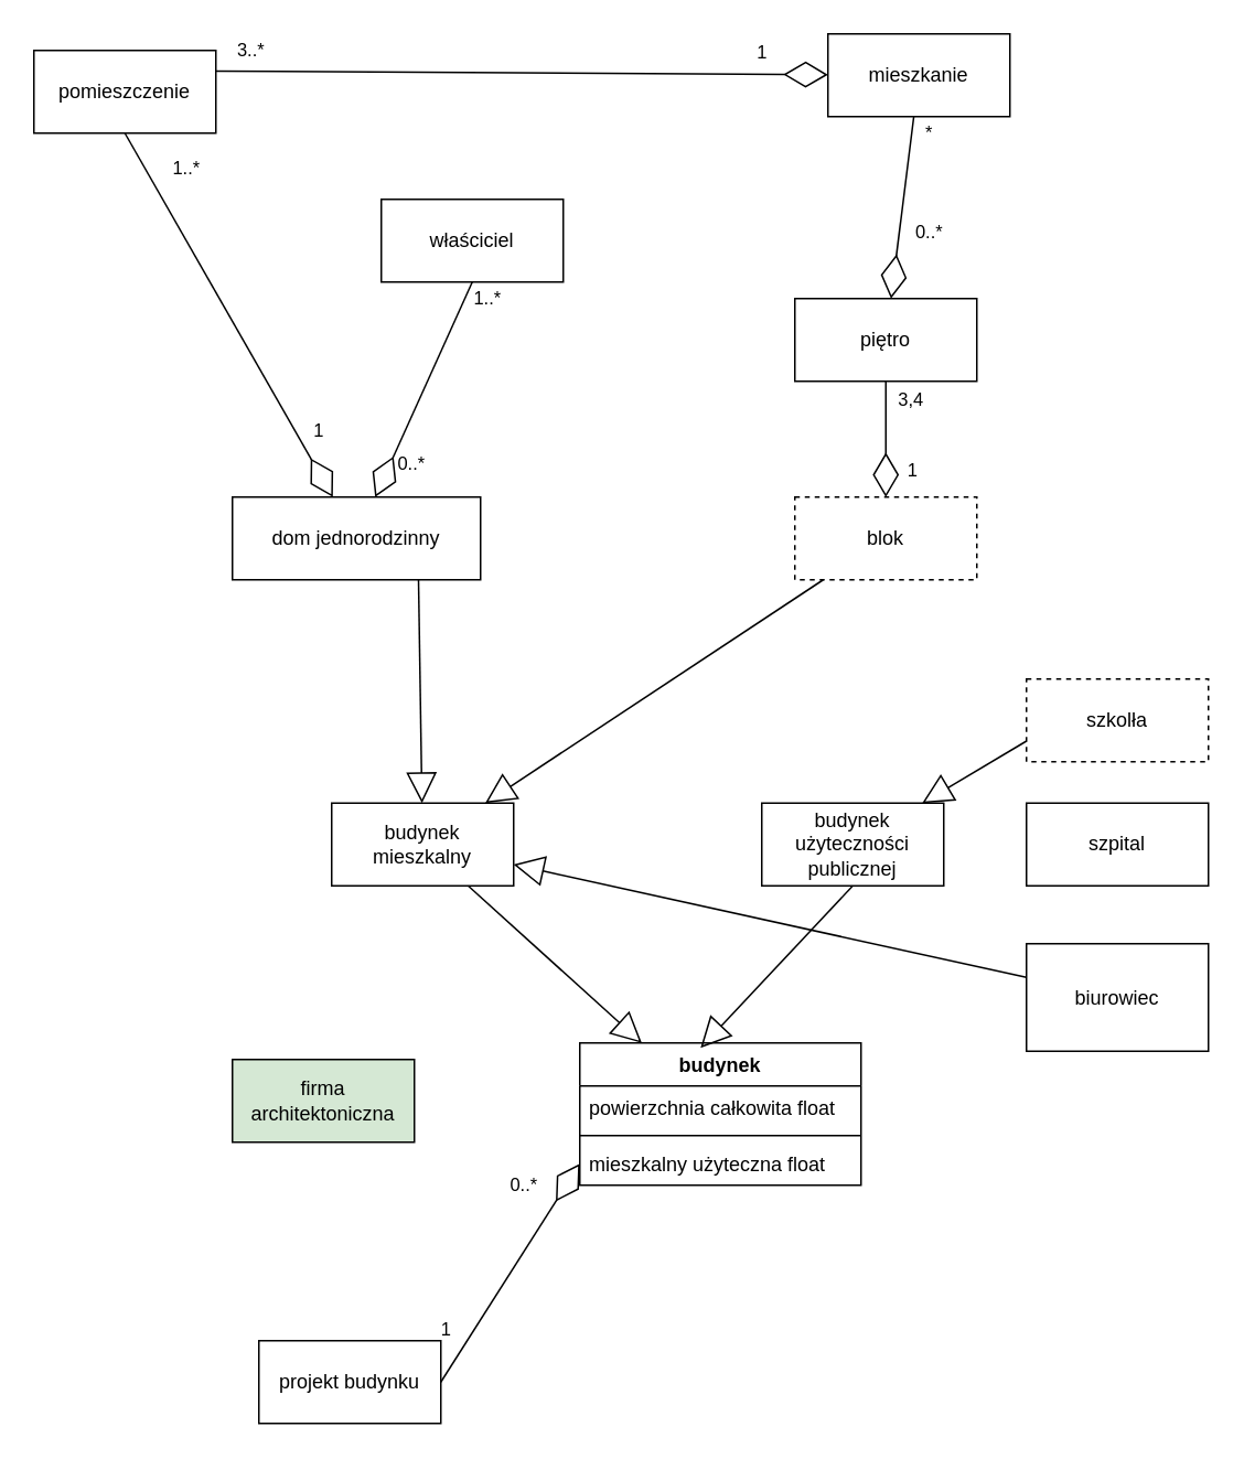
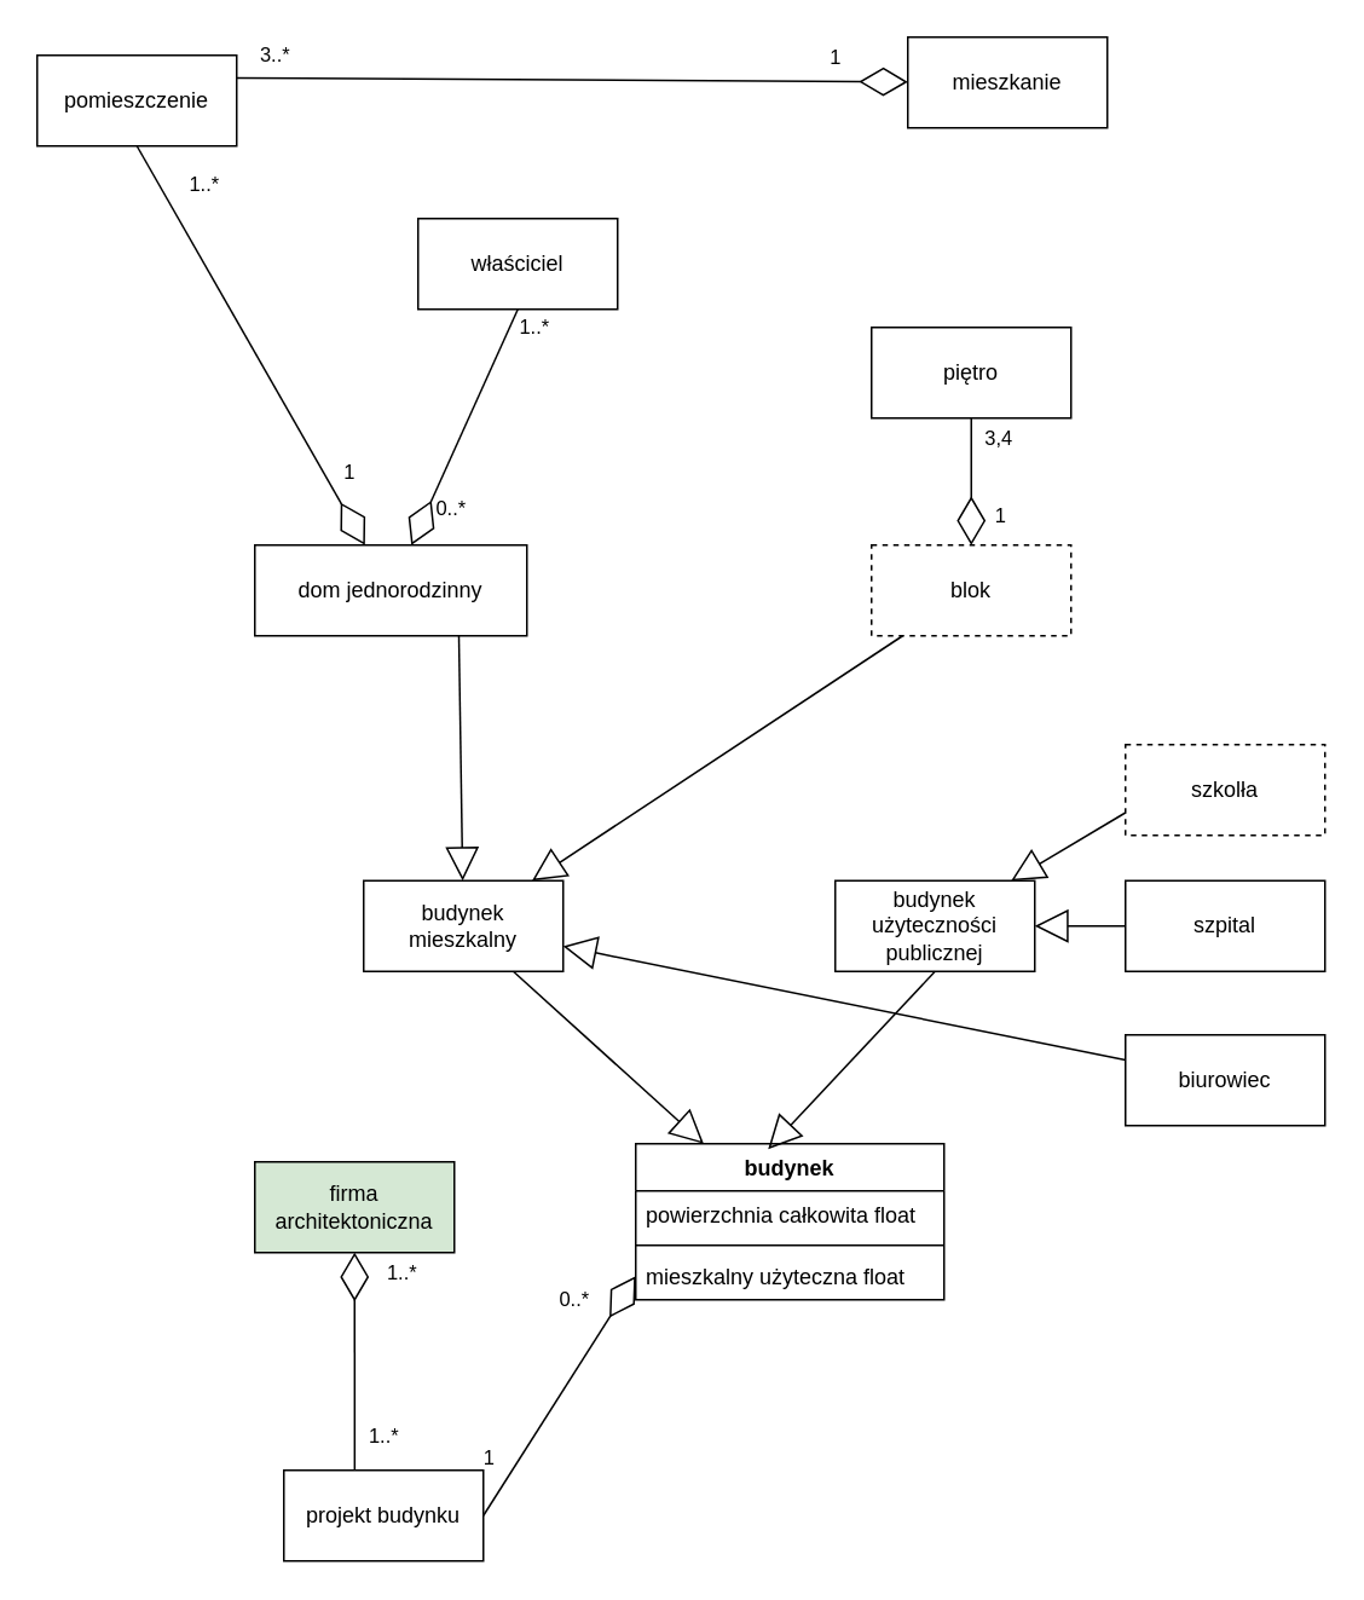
  <mxCell id="0" />
  <mxCell id="1" parent="0" />
  <mxCell id="2" value="firma architektoniczna" style="html=1;whiteSpace=wrap;fillColor=#d5e8d4;" vertex="1" parent="1"><mxGeometry x="140" y="640" width="110" height="50" as="geometry" /></mxCell>
  <mxCell id="3" value="projekt budynku" style="html=1;whiteSpace=wrap;" vertex="1" parent="1"><mxGeometry x="156" y="810" width="110" height="50" as="geometry" /></mxCell>
+ <mxCell id="4" value="" style="endArrow=diamondThin;endFill=0;endSize=24;html=1;rounded=0;entryX=0.5;entryY=1;entryDx=0;entryDy=0;exitX=0.355;exitY=0;exitDx=0;exitDy=0;exitPerimeter=0;" edge="1" parent="1" source="3" target="2"><mxGeometry width="160" relative="1" as="geometry"><mxPoint x="141" y="970" as="sourcePoint" /><mxPoint x="301" y="970" as="targetPoint" /></mxGeometry></mxCell>
+ <mxCell id="5" value="1..*" style="edgeLabel;html=1;align=center;verticalAlign=middle;resizable=0;points=[];" vertex="1" connectable="0" parent="4"><mxGeometry x="0.75" y="4" relative="1" as="geometry"><mxPoint x="29" y="-5" as="offset" /></mxGeometry></mxCell>
+ <mxCell id="6" value="1..*" style="edgeLabel;html=1;align=center;verticalAlign=middle;resizable=0;points=[];" vertex="1" connectable="0" parent="4"><mxGeometry x="-0.4" y="2" relative="1" as="geometry"><mxPoint x="17" y="16" as="offset" /></mxGeometry></mxCell>
  <mxCell id="7" value="" style="endArrow=diamondThin;endFill=0;endSize=24;html=1;rounded=0;exitX=1;exitY=0.5;exitDx=0;exitDy=0;entryX=0;entryY=0.5;entryDx=0;entryDy=0;" edge="1" parent="1" source="3" target="30"><mxGeometry width="160" relative="1" as="geometry"><mxPoint x="356" y="870" as="sourcePoint" /><mxPoint x="366" y="800" as="targetPoint" /></mxGeometry></mxCell>
  <mxCell id="8" value="1" style="edgeLabel;html=1;align=center;verticalAlign=middle;resizable=0;points=[];" vertex="1" connectable="0" parent="7"><mxGeometry x="-0.626" relative="1" as="geometry"><mxPoint x="-13" y="-8" as="offset" /></mxGeometry></mxCell>
  <mxCell id="9" value="0..*" style="edgeLabel;html=1;align=center;verticalAlign=middle;resizable=0;points=[];" vertex="1" connectable="0" parent="7"><mxGeometry x="0.814" y="-1" relative="1" as="geometry"><mxPoint x="-28" as="offset" /></mxGeometry></mxCell>
  <mxCell id="10" value="budynek mieszkalny" style="html=1;whiteSpace=wrap;" vertex="1" parent="1"><mxGeometry x="200" y="485" width="110" height="50" as="geometry" /></mxCell>
  <mxCell id="11" value="" style="endArrow=block;endSize=16;endFill=0;html=1;rounded=0;exitX=0.75;exitY=1;exitDx=0;exitDy=0;" edge="1" parent="1" source="10" target="27"><mxGeometry width="160" relative="1" as="geometry"><mxPoint x="417" y="405" as="sourcePoint" /><mxPoint x="303" y="505" as="targetPoint" /></mxGeometry></mxCell>
  <mxCell id="12" value="dom jednorodzinny" style="html=1;whiteSpace=wrap;" vertex="1" parent="1"><mxGeometry x="140" y="300" width="150" height="50" as="geometry" /></mxCell>
  <mxCell id="13" value="" style="endArrow=block;endSize=16;endFill=0;html=1;rounded=0;" edge="1" parent="1" source="31" target="10"><mxGeometry width="160" relative="1" as="geometry"><mxPoint x="630" y="348.663" as="sourcePoint" /><mxPoint x="310.5" y="475" as="targetPoint" /></mxGeometry></mxCell>
  <mxCell id="14" value="" style="endArrow=block;endSize=16;endFill=0;html=1;rounded=0;exitX=0.75;exitY=1;exitDx=0;exitDy=0;" edge="1" parent="1" source="12" target="10"><mxGeometry width="160" relative="1" as="geometry"><mxPoint x="535" y="480" as="sourcePoint" /><mxPoint x="290" y="410" as="targetPoint" /></mxGeometry></mxCell>
  <mxCell id="15" value="mieszkanie" style="html=1;whiteSpace=wrap;" vertex="1" parent="1"><mxGeometry x="500" y="20" width="110" height="50" as="geometry" /></mxCell>
  <mxCell id="16" value="pomieszczenie" style="html=1;whiteSpace=wrap;" vertex="1" parent="1"><mxGeometry x="20" y="30" width="110" height="50" as="geometry" /></mxCell>
  <mxCell id="17" value="" style="endArrow=diamondThin;endFill=0;endSize=24;html=1;rounded=0;exitX=0.5;exitY=1;exitDx=0;exitDy=0;" edge="1" parent="1" source="16" target="12"><mxGeometry width="160" relative="1" as="geometry"><mxPoint x="398" y="300" as="sourcePoint" /><mxPoint x="260" y="210" as="targetPoint" /></mxGeometry></mxCell>
  <mxCell id="18" value="1" style="edgeLabel;html=1;align=center;verticalAlign=middle;resizable=0;points=[];" vertex="1" connectable="0" parent="17"><mxGeometry x="0.289" relative="1" as="geometry"><mxPoint x="36" y="38" as="offset" /></mxGeometry></mxCell>
  <mxCell id="19" value="1..*" style="edgeLabel;html=1;align=center;verticalAlign=middle;resizable=0;points=[];" vertex="1" connectable="0" parent="17"><mxGeometry x="0.238" y="-2" relative="1" as="geometry"><mxPoint x="-40" y="-117" as="offset" /></mxGeometry></mxCell>
  <mxCell id="20" value="" style="endArrow=diamondThin;endFill=0;endSize=24;html=1;rounded=0;exitX=1;exitY=0.25;exitDx=0;exitDy=0;" edge="1" parent="1" source="16" target="15"><mxGeometry width="160" relative="1" as="geometry"><mxPoint x="274" y="180" as="sourcePoint" /><mxPoint x="316" y="240" as="targetPoint" /></mxGeometry></mxCell>
  <mxCell id="21" value="3..*" style="edgeLabel;html=1;align=center;verticalAlign=middle;resizable=0;points=[];" vertex="1" connectable="0" parent="20"><mxGeometry x="-0.728" y="1" relative="1" as="geometry"><mxPoint x="-30" y="-12" as="offset" /></mxGeometry></mxCell>
  <mxCell id="22" value="1" style="edgeLabel;html=1;align=center;verticalAlign=middle;resizable=0;points=[];" vertex="1" connectable="0" parent="20"><mxGeometry x="-0.2" y="-2" relative="1" as="geometry"><mxPoint x="182" y="-15" as="offset" /></mxGeometry></mxCell>
  <mxCell id="23" value="właściciel" style="html=1;whiteSpace=wrap;" vertex="1" parent="1"><mxGeometry x="230" y="120" width="110" height="50" as="geometry" /></mxCell>
  <mxCell id="24" value="" style="endArrow=diamondThin;endFill=0;endSize=24;html=1;rounded=0;exitX=0.5;exitY=1;exitDx=0;exitDy=0;" edge="1" parent="1" source="23" target="12"><mxGeometry width="160" relative="1" as="geometry"><mxPoint x="260" y="240" as="sourcePoint" /><mxPoint x="316" y="330" as="targetPoint" /></mxGeometry></mxCell>
  <mxCell id="25" value="0..*" style="edgeLabel;html=1;align=center;verticalAlign=middle;resizable=0;points=[];" vertex="1" connectable="0" parent="24"><mxGeometry x="-0.17" y="-2" relative="1" as="geometry"><mxPoint x="-11" y="57" as="offset" /></mxGeometry></mxCell>
  <mxCell id="26" value="1..*" style="edgeLabel;html=1;align=center;verticalAlign=middle;resizable=0;points=[];" vertex="1" connectable="0" parent="24"><mxGeometry x="-0.589" y="1" relative="1" as="geometry"><mxPoint x="20" y="-17" as="offset" /></mxGeometry></mxCell>
  <mxCell id="27" value="budynek" style="swimlane;fontStyle=1;align=center;verticalAlign=top;childLayout=stackLayout;horizontal=1;startSize=26;horizontalStack=0;resizeParent=1;resizeParentMax=0;resizeLast=0;collapsible=1;marginBottom=0;whiteSpace=wrap;html=1;" vertex="1" parent="1"><mxGeometry x="350" y="630" width="170" height="86" as="geometry" /></mxCell>
  <mxCell id="28" value="powierzchnia całkowita float" style="text;strokeColor=none;fillColor=none;align=left;verticalAlign=top;spacingLeft=4;spacingRight=4;overflow=hidden;rotatable=0;points=[[0,0.5],[1,0.5]];portConstraint=eastwest;whiteSpace=wrap;html=1;" vertex="1" parent="27"><mxGeometry y="26" width="170" height="26" as="geometry" /></mxCell>
  <mxCell id="29" value="" style="line;strokeWidth=1;fillColor=none;align=left;verticalAlign=middle;spacingTop=-1;spacingLeft=3;spacingRight=3;rotatable=0;labelPosition=right;points=[];portConstraint=eastwest;strokeColor=inherit;" vertex="1" parent="27"><mxGeometry y="52" width="170" height="8" as="geometry" /></mxCell>
  <mxCell id="30" value="mieszkalny użyteczna float" style="text;strokeColor=none;fillColor=none;align=left;verticalAlign=top;spacingLeft=4;spacingRight=4;overflow=hidden;rotatable=0;points=[[0,0.5],[1,0.5]];portConstraint=eastwest;whiteSpace=wrap;html=1;" vertex="1" parent="27"><mxGeometry y="60" width="170" height="26" as="geometry" /></mxCell>
  <mxCell id="31" value="blok" style="html=1;whiteSpace=wrap;dashed=1;" vertex="1" parent="1"><mxGeometry x="480" y="300" width="110" height="50" as="geometry" /></mxCell>
- <mxCell id="32" value="" style="endArrow=diamondThin;endFill=0;endSize=24;html=1;rounded=0;" edge="1" parent="1" source="15" target="37"><mxGeometry width="160" relative="1" as="geometry"><mxPoint x="530" y="230" as="sourcePoint" /><mxPoint x="690" y="170" as="targetPoint" /></mxGeometry></mxCell>
- <mxCell id="33" value="0..*" style="edgeLabel;html=1;align=center;verticalAlign=middle;resizable=0;points=[];" vertex="1" connectable="0" parent="32"><mxGeometry x="-0.174" relative="1" as="geometry"><mxPoint x="14" y="24" as="offset" /></mxGeometry></mxCell>
- <mxCell id="34" value="*" style="edgeLabel;html=1;align=center;verticalAlign=middle;resizable=0;points=[];" vertex="1" connectable="0" parent="32"><mxGeometry x="-0.148" relative="1" as="geometry"><mxPoint x="14" y="-37" as="offset" /></mxGeometry></mxCell>
  <mxCell id="35" value="budynek użyteczności publicznej" style="html=1;whiteSpace=wrap;" vertex="1" parent="1"><mxGeometry x="460" y="485" width="110" height="50" as="geometry" /></mxCell>
  <mxCell id="36" value="" style="endArrow=block;endSize=16;endFill=0;html=1;rounded=0;exitX=0.5;exitY=1;exitDx=0;exitDy=0;entryX=0.456;entryY=0.035;entryDx=0;entryDy=0;entryPerimeter=0;" edge="1" parent="1" source="35"><mxGeometry width="160" relative="1" as="geometry"><mxPoint x="574" y="540" as="sourcePoint" /><mxPoint x="423" y="633" as="targetPoint" /></mxGeometry></mxCell>
  <mxCell id="37" value="piętro" style="html=1;whiteSpace=wrap;" vertex="1" parent="1"><mxGeometry x="480" y="180" width="110" height="50" as="geometry" /></mxCell>
  <mxCell id="38" value="" style="endArrow=diamondThin;endFill=0;endSize=24;html=1;rounded=0;exitX=0.5;exitY=1;exitDx=0;exitDy=0;" edge="1" parent="1" source="37" target="31"><mxGeometry width="160" relative="1" as="geometry"><mxPoint x="610" y="170" as="sourcePoint" /><mxPoint x="596" y="280" as="targetPoint" /></mxGeometry></mxCell>
  <mxCell id="39" value="1" style="edgeLabel;html=1;align=center;verticalAlign=middle;resizable=0;points=[];" vertex="1" connectable="0" parent="38"><mxGeometry x="-0.174" relative="1" as="geometry"><mxPoint x="15" y="24" as="offset" /></mxGeometry></mxCell>
  <mxCell id="40" value="3,4" style="edgeLabel;html=1;align=center;verticalAlign=middle;resizable=0;points=[];" vertex="1" connectable="0" parent="38"><mxGeometry x="-0.148" relative="1" as="geometry"><mxPoint x="14" y="-20" as="offset" /></mxGeometry></mxCell>
  <mxCell id="41" value="szkolła" style="html=1;whiteSpace=wrap;dashed=1;" vertex="1" parent="1"><mxGeometry x="620" y="410" width="110" height="50" as="geometry" /></mxCell>
  <mxCell id="42" value="szpital" style="html=1;whiteSpace=wrap;" vertex="1" parent="1"><mxGeometry x="620" y="485" width="110" height="50" as="geometry" /></mxCell>
- <mxCell id="43" value="biurowiec" style="html=1;whiteSpace=wrap;" vertex="1" parent="1"><mxGeometry x="620" y="570" width="110" height="65" as="geometry" /></mxCell>
+ <mxCell id="43" value="biurowiec" style="html=1;whiteSpace=wrap;" vertex="1" parent="1"><mxGeometry x="620" y="570" width="110" height="50" as="geometry" /></mxCell>
  <mxCell id="44" value="" style="endArrow=block;endSize=16;endFill=0;html=1;rounded=0;exitX=0;exitY=0.75;exitDx=0;exitDy=0;" edge="1" parent="1" source="41" target="35"><mxGeometry width="160" relative="1" as="geometry"><mxPoint x="525" y="545" as="sourcePoint" /><mxPoint x="433" y="643" as="targetPoint" /></mxGeometry></mxCell>
+ <mxCell id="45" value="" style="endArrow=block;endSize=16;endFill=0;html=1;rounded=0;exitX=0;exitY=0.5;exitDx=0;exitDy=0;" edge="1" parent="1" source="42" target="35"><mxGeometry width="160" relative="1" as="geometry"><mxPoint x="535" y="555" as="sourcePoint" /><mxPoint x="443" y="653" as="targetPoint" /></mxGeometry></mxCell>
  <mxCell id="46" value="" style="endArrow=block;endSize=16;endFill=0;html=1;rounded=0;" edge="1" parent="1" source="43" target="10"><mxGeometry width="160" relative="1" as="geometry"><mxPoint x="545" y="565" as="sourcePoint" /><mxPoint x="453" y="663" as="targetPoint" /></mxGeometry></mxCell>
